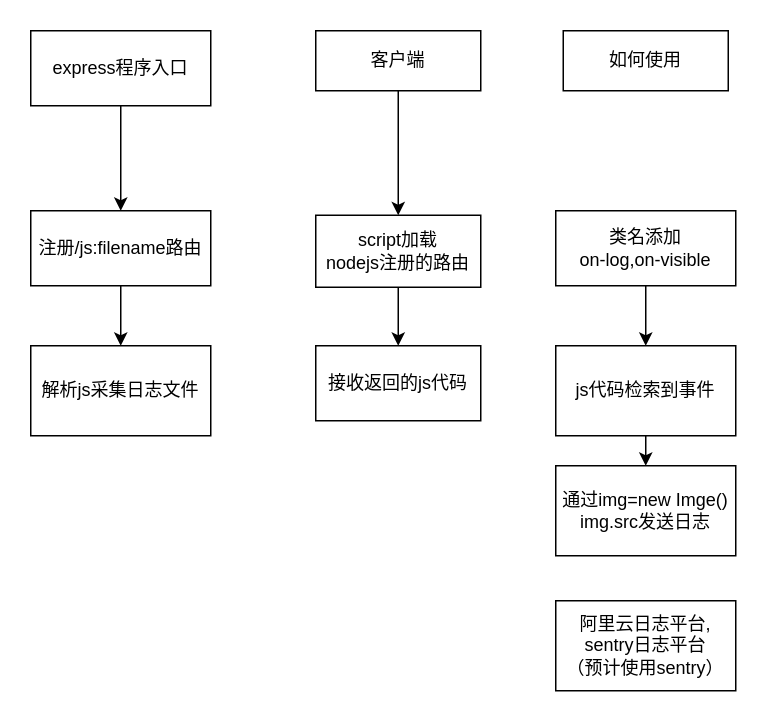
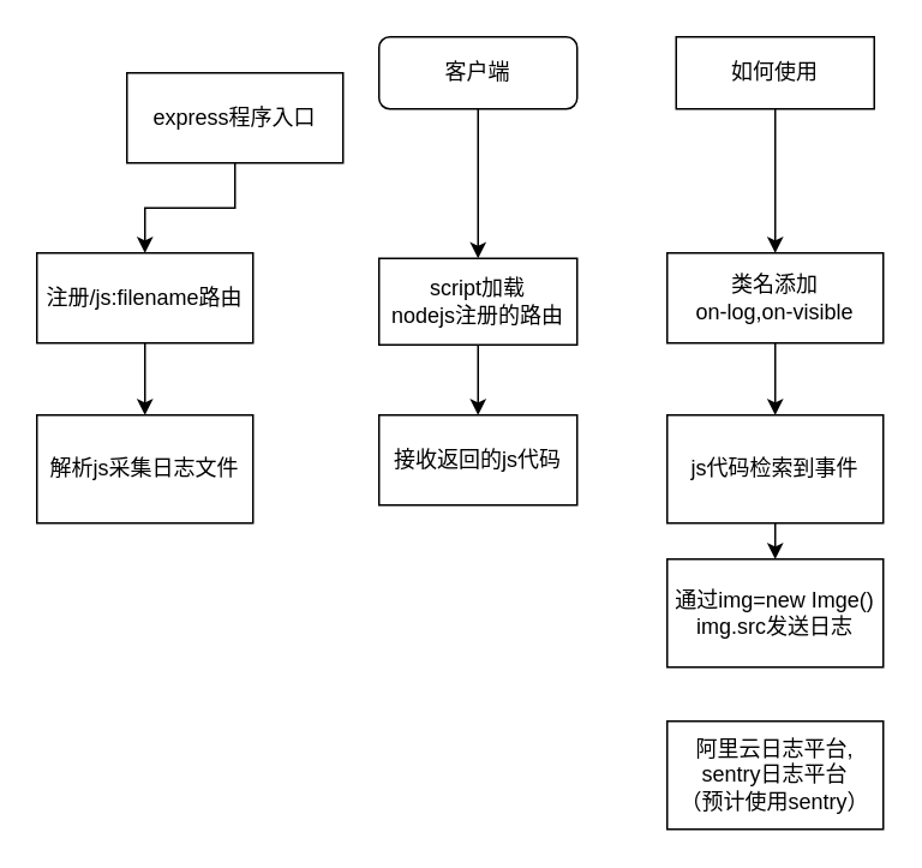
  <mxCell id="0" />
  <mxCell id="1" parent="0" />
  <mxCell id="2" style="edgeStyle=orthogonalEdgeStyle;rounded=0;orthogonalLoop=1;jettySize=auto;html=1;exitX=0.5;exitY=1;exitDx=0;exitDy=0;entryX=0.5;entryY=0;entryDx=0;entryDy=0;" parent="1" source="3" target="5" edge="1"><mxGeometry relative="1" as="geometry" /></mxCell>
- <mxCell id="3" value="express程序入口" style="rounded=0;whiteSpace=wrap;html=1;" parent="1" vertex="1"><mxGeometry x="20" y="20" width="120" height="50" as="geometry" /></mxCell>
+ <mxCell id="3" value="express程序入口" style="rounded=0;whiteSpace=wrap;html=1;" parent="1" vertex="1"><mxGeometry x="70" y="40" width="120" height="50" as="geometry" /></mxCell>
  <mxCell id="4" style="edgeStyle=orthogonalEdgeStyle;rounded=0;orthogonalLoop=1;jettySize=auto;html=1;exitX=0.5;exitY=1;exitDx=0;exitDy=0;entryX=0.5;entryY=0;entryDx=0;entryDy=0;" parent="1" source="5" target="6" edge="1"><mxGeometry relative="1" as="geometry" /></mxCell>
  <mxCell id="5" value="注册/js:filename路由" style="rounded=0;whiteSpace=wrap;html=1;" parent="1" vertex="1"><mxGeometry x="20" y="140" width="120" height="50" as="geometry" /></mxCell>
  <mxCell id="6" value="解析js采集日志文件" style="rounded=0;whiteSpace=wrap;html=1;" parent="1" vertex="1"><mxGeometry x="20" y="230" width="120" height="60" as="geometry" /></mxCell>
  <mxCell id="7" style="edgeStyle=orthogonalEdgeStyle;rounded=0;orthogonalLoop=1;jettySize=auto;html=1;" parent="1" source="8" target="10" edge="1"><mxGeometry relative="1" as="geometry" /></mxCell>
- <mxCell id="8" value="客户端" style="rounded=0;whiteSpace=wrap;html=1;" parent="1" vertex="1"><mxGeometry x="210" y="20" width="110" height="40" as="geometry" /></mxCell>
+ <mxCell id="8" value="客户端" style="whiteSpace=wrap;html=1;rounded=1;" parent="1" vertex="1"><mxGeometry x="210" y="20" width="110" height="40" as="geometry" /></mxCell>
  <mxCell id="9" style="edgeStyle=orthogonalEdgeStyle;rounded=0;orthogonalLoop=1;jettySize=auto;html=1;entryX=0.5;entryY=0;entryDx=0;entryDy=0;" parent="1" source="10" target="11" edge="1"><mxGeometry relative="1" as="geometry" /></mxCell>
  <mxCell id="10" value="script加载&lt;br&gt;nodejs注册的路由" style="rounded=0;whiteSpace=wrap;html=1;" parent="1" vertex="1"><mxGeometry x="210" y="143" width="110" height="48" as="geometry" /></mxCell>
  <mxCell id="11" value="接收返回的js代码" style="rounded=0;whiteSpace=wrap;html=1;" parent="1" vertex="1"><mxGeometry x="210" y="230" width="110" height="50" as="geometry" /></mxCell>
+ <mxCell id="12" style="edgeStyle=orthogonalEdgeStyle;rounded=0;orthogonalLoop=1;jettySize=auto;html=1;" parent="1" source="13" target="15" edge="1"><mxGeometry relative="1" as="geometry" /></mxCell>
  <mxCell id="13" value="如何使用" style="rounded=0;whiteSpace=wrap;html=1;" parent="1" vertex="1"><mxGeometry x="375" y="20" width="110" height="40" as="geometry" /></mxCell>
  <mxCell id="14" style="edgeStyle=orthogonalEdgeStyle;rounded=0;orthogonalLoop=1;jettySize=auto;html=1;exitX=0.5;exitY=1;exitDx=0;exitDy=0;entryX=0.5;entryY=0;entryDx=0;entryDy=0;" parent="1" source="15" target="17" edge="1"><mxGeometry relative="1" as="geometry" /></mxCell>
  <mxCell id="15" value="类名添加&lt;br&gt;on-log,on-visible" style="rounded=0;whiteSpace=wrap;html=1;" parent="1" vertex="1"><mxGeometry x="370" y="140" width="120" height="50" as="geometry" /></mxCell>
  <mxCell id="16" style="edgeStyle=orthogonalEdgeStyle;rounded=0;orthogonalLoop=1;jettySize=auto;html=1;exitX=0.5;exitY=1;exitDx=0;exitDy=0;entryX=0.5;entryY=0;entryDx=0;entryDy=0;" parent="1" source="17" target="18" edge="1"><mxGeometry relative="1" as="geometry" /></mxCell>
  <mxCell id="17" value="js代码检索到事件&lt;br&gt;" style="rounded=0;whiteSpace=wrap;html=1;" parent="1" vertex="1"><mxGeometry x="370" y="230" width="120" height="60" as="geometry" /></mxCell>
  <mxCell id="18" value="通过img=new Imge()&lt;br&gt;img.src发送日志" style="rounded=0;whiteSpace=wrap;html=1;" parent="1" vertex="1"><mxGeometry x="370" y="310" width="120" height="60" as="geometry" /></mxCell>
  <mxCell id="19" value="阿里云日志平台,&lt;br&gt;sentry日志平台&lt;br&gt;（预计使用sentry）" style="rounded=0;whiteSpace=wrap;html=1;" parent="1" vertex="1"><mxGeometry x="370" y="400" width="120" height="60" as="geometry" /></mxCell>
